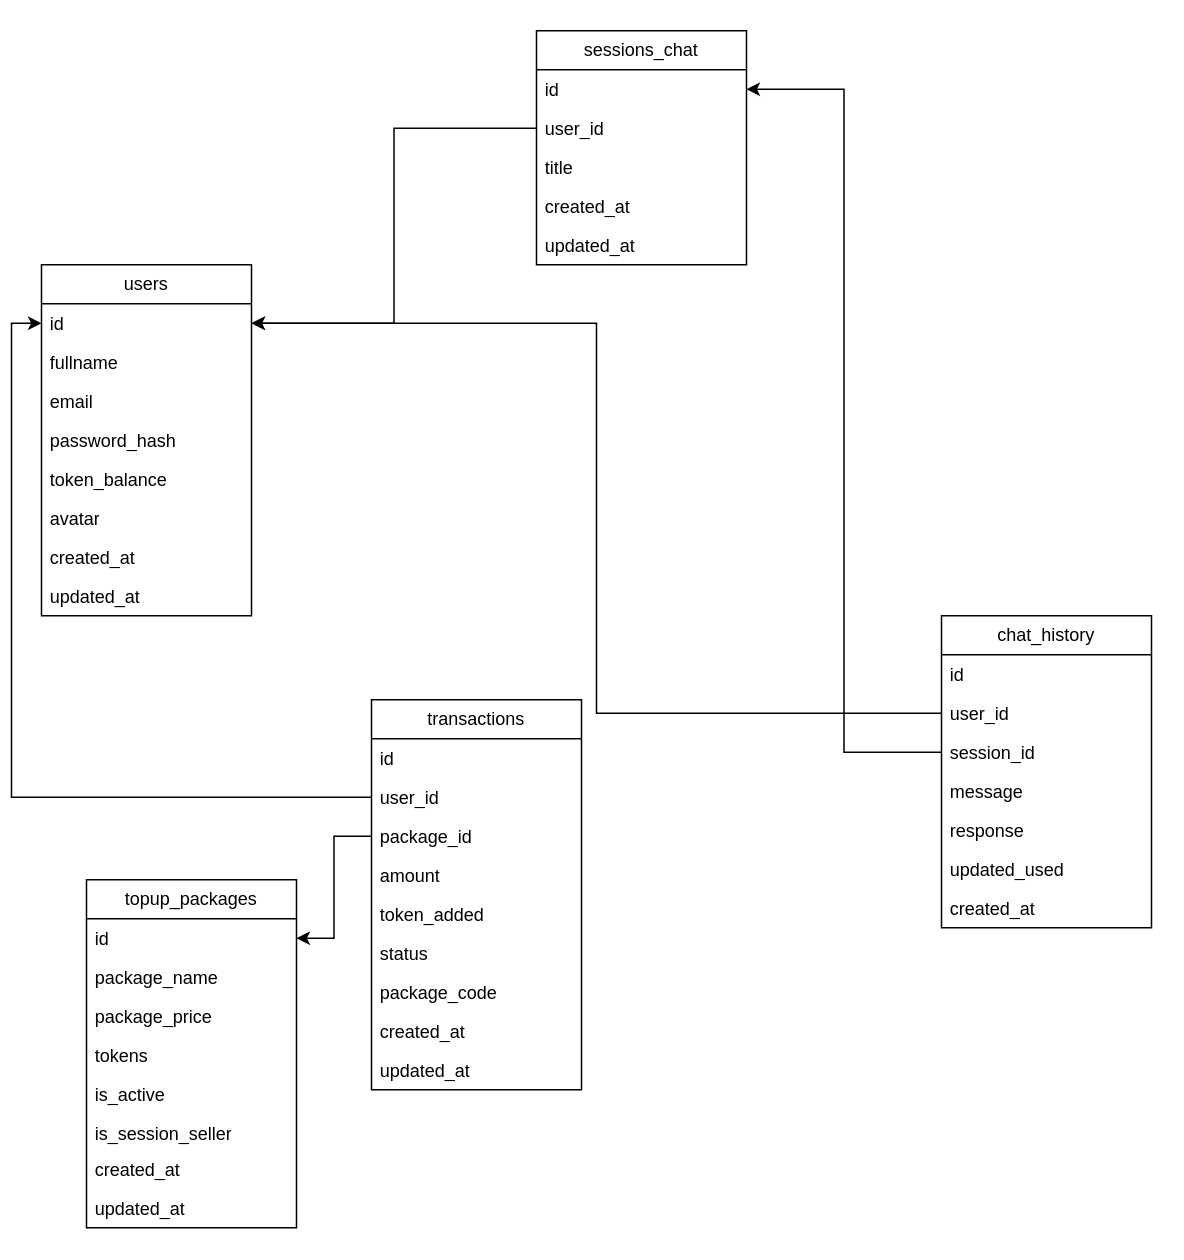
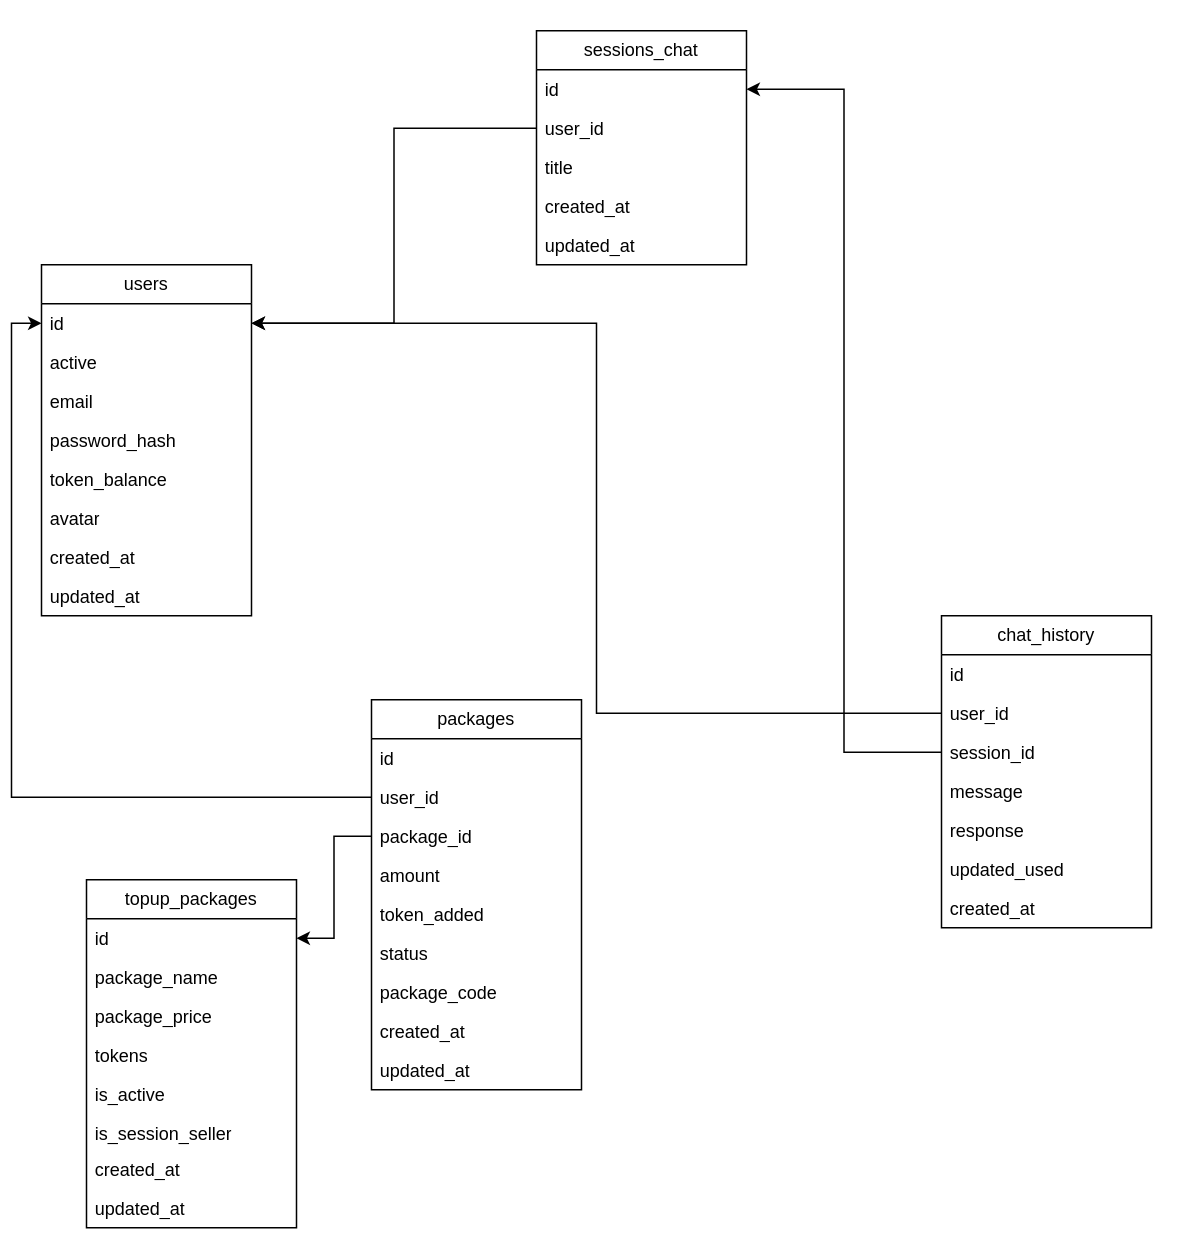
  <mxCell id="0" />
  <mxCell id="1" parent="0" />
  <mxCell id="2" value="users" style="swimlane;fontStyle=0;childLayout=stackLayout;horizontal=1;startSize=26;fillColor=none;horizontalStack=0;resizeParent=1;resizeParentMax=0;resizeLast=0;collapsible=1;marginBottom=0;whiteSpace=wrap;html=1;" parent="1" vertex="1"><mxGeometry x="20" y="176" width="140" height="234" as="geometry" /></mxCell>
  <mxCell id="3" value="id" style="text;strokeColor=none;fillColor=none;align=left;verticalAlign=top;spacingLeft=4;spacingRight=4;overflow=hidden;rotatable=0;points=[[0,0.5],[1,0.5]];portConstraint=eastwest;whiteSpace=wrap;html=1;" parent="2" vertex="1"><mxGeometry y="26" width="140" height="26" as="geometry" /></mxCell>
- <mxCell id="4" value="fullname" style="text;strokeColor=none;fillColor=none;align=left;verticalAlign=top;spacingLeft=4;spacingRight=4;overflow=hidden;rotatable=0;points=[[0,0.5],[1,0.5]];portConstraint=eastwest;whiteSpace=wrap;html=1;" vertex="1" parent="2"><mxGeometry y="52" width="140" height="26" as="geometry" /></mxCell>
+ <mxCell id="4" value="active" style="text;strokeColor=none;fillColor=none;align=left;verticalAlign=top;spacingLeft=4;spacingRight=4;overflow=hidden;rotatable=0;points=[[0,0.5],[1,0.5]];portConstraint=eastwest;whiteSpace=wrap;html=1;" vertex="1" parent="2"><mxGeometry y="52" width="140" height="26" as="geometry" /></mxCell>
  <mxCell id="5" value="email" style="text;strokeColor=none;fillColor=none;align=left;verticalAlign=top;spacingLeft=4;spacingRight=4;overflow=hidden;rotatable=0;points=[[0,0.5],[1,0.5]];portConstraint=eastwest;whiteSpace=wrap;html=1;" parent="2" vertex="1"><mxGeometry y="78" width="140" height="26" as="geometry" /></mxCell>
  <mxCell id="6" value="password_hash" style="text;strokeColor=none;fillColor=none;align=left;verticalAlign=top;spacingLeft=4;spacingRight=4;overflow=hidden;rotatable=0;points=[[0,0.5],[1,0.5]];portConstraint=eastwest;whiteSpace=wrap;html=1;" parent="2" vertex="1"><mxGeometry y="104" width="140" height="26" as="geometry" /></mxCell>
  <mxCell id="7" value="token_balance" style="text;strokeColor=none;fillColor=none;align=left;verticalAlign=top;spacingLeft=4;spacingRight=4;overflow=hidden;rotatable=0;points=[[0,0.5],[1,0.5]];portConstraint=eastwest;whiteSpace=wrap;html=1;" parent="2" vertex="1"><mxGeometry y="130" width="140" height="26" as="geometry" /></mxCell>
  <mxCell id="8" value="avatar" style="text;strokeColor=none;fillColor=none;align=left;verticalAlign=top;spacingLeft=4;spacingRight=4;overflow=hidden;rotatable=0;points=[[0,0.5],[1,0.5]];portConstraint=eastwest;whiteSpace=wrap;html=1;" vertex="1" parent="2"><mxGeometry y="156" width="140" height="26" as="geometry" /></mxCell>
  <mxCell id="9" value="created_at" style="text;strokeColor=none;fillColor=none;align=left;verticalAlign=top;spacingLeft=4;spacingRight=4;overflow=hidden;rotatable=0;points=[[0,0.5],[1,0.5]];portConstraint=eastwest;whiteSpace=wrap;html=1;" parent="2" vertex="1"><mxGeometry y="182" width="140" height="26" as="geometry" /></mxCell>
  <mxCell id="10" value="updated_at&lt;div&gt;&lt;br&gt;&lt;/div&gt;" style="text;strokeColor=none;fillColor=none;align=left;verticalAlign=top;spacingLeft=4;spacingRight=4;overflow=hidden;rotatable=0;points=[[0,0.5],[1,0.5]];portConstraint=eastwest;whiteSpace=wrap;html=1;" parent="2" vertex="1"><mxGeometry y="208" width="140" height="26" as="geometry" /></mxCell>
- <mxCell id="11" value="transactions" style="swimlane;fontStyle=0;childLayout=stackLayout;horizontal=1;startSize=26;fillColor=none;horizontalStack=0;resizeParent=1;resizeParentMax=0;resizeLast=0;collapsible=1;marginBottom=0;whiteSpace=wrap;html=1;" parent="1" vertex="1"><mxGeometry x="240" y="466" width="140" height="260" as="geometry" /></mxCell>
+ <mxCell id="11" value="packages" style="swimlane;fontStyle=0;childLayout=stackLayout;horizontal=1;startSize=26;fillColor=none;horizontalStack=0;resizeParent=1;resizeParentMax=0;resizeLast=0;collapsible=1;marginBottom=0;whiteSpace=wrap;html=1;" parent="1" vertex="1"><mxGeometry x="240" y="466" width="140" height="260" as="geometry" /></mxCell>
  <mxCell id="12" value="id" style="text;strokeColor=none;fillColor=none;align=left;verticalAlign=top;spacingLeft=4;spacingRight=4;overflow=hidden;rotatable=0;points=[[0,0.5],[1,0.5]];portConstraint=eastwest;whiteSpace=wrap;html=1;" parent="11" vertex="1"><mxGeometry y="26" width="140" height="26" as="geometry" /></mxCell>
  <mxCell id="13" value="user_id" style="text;strokeColor=none;fillColor=none;align=left;verticalAlign=top;spacingLeft=4;spacingRight=4;overflow=hidden;rotatable=0;points=[[0,0.5],[1,0.5]];portConstraint=eastwest;whiteSpace=wrap;html=1;" parent="11" vertex="1"><mxGeometry y="52" width="140" height="26" as="geometry" /></mxCell>
  <mxCell id="14" value="package_id&amp;nbsp;" style="text;strokeColor=none;fillColor=none;align=left;verticalAlign=top;spacingLeft=4;spacingRight=4;overflow=hidden;rotatable=0;points=[[0,0.5],[1,0.5]];portConstraint=eastwest;whiteSpace=wrap;html=1;" parent="11" vertex="1"><mxGeometry y="78" width="140" height="26" as="geometry" /></mxCell>
  <mxCell id="15" value="amount" style="text;strokeColor=none;fillColor=none;align=left;verticalAlign=top;spacingLeft=4;spacingRight=4;overflow=hidden;rotatable=0;points=[[0,0.5],[1,0.5]];portConstraint=eastwest;whiteSpace=wrap;html=1;" parent="11" vertex="1"><mxGeometry y="104" width="140" height="26" as="geometry" /></mxCell>
  <mxCell id="16" value="token_added" style="text;strokeColor=none;fillColor=none;align=left;verticalAlign=top;spacingLeft=4;spacingRight=4;overflow=hidden;rotatable=0;points=[[0,0.5],[1,0.5]];portConstraint=eastwest;whiteSpace=wrap;html=1;" vertex="1" parent="11"><mxGeometry y="130" width="140" height="26" as="geometry" /></mxCell>
  <mxCell id="17" value="status" style="text;strokeColor=none;fillColor=none;align=left;verticalAlign=top;spacingLeft=4;spacingRight=4;overflow=hidden;rotatable=0;points=[[0,0.5],[1,0.5]];portConstraint=eastwest;whiteSpace=wrap;html=1;" parent="11" vertex="1"><mxGeometry y="156" width="140" height="26" as="geometry" /></mxCell>
  <mxCell id="18" value="package_code" style="text;strokeColor=none;fillColor=none;align=left;verticalAlign=top;spacingLeft=4;spacingRight=4;overflow=hidden;rotatable=0;points=[[0,0.5],[1,0.5]];portConstraint=eastwest;whiteSpace=wrap;html=1;" parent="11" vertex="1"><mxGeometry y="182" width="140" height="26" as="geometry" /></mxCell>
  <mxCell id="19" value="created_at" style="text;strokeColor=none;fillColor=none;align=left;verticalAlign=top;spacingLeft=4;spacingRight=4;overflow=hidden;rotatable=0;points=[[0,0.5],[1,0.5]];portConstraint=eastwest;whiteSpace=wrap;html=1;" parent="11" vertex="1"><mxGeometry y="208" width="140" height="26" as="geometry" /></mxCell>
  <mxCell id="20" value="updated_at" style="text;strokeColor=none;fillColor=none;align=left;verticalAlign=top;spacingLeft=4;spacingRight=4;overflow=hidden;rotatable=0;points=[[0,0.5],[1,0.5]];portConstraint=eastwest;whiteSpace=wrap;html=1;" parent="11" vertex="1"><mxGeometry y="234" width="140" height="26" as="geometry" /></mxCell>
  <mxCell id="21" style="edgeStyle=orthogonalEdgeStyle;rounded=0;orthogonalLoop=1;jettySize=auto;html=1;entryX=0;entryY=0.5;entryDx=0;entryDy=0;" parent="1" source="13" target="3" edge="1"><mxGeometry relative="1" as="geometry"><mxPoint x="1010" y="246" as="targetPoint" /></mxGeometry></mxCell>
  <mxCell id="22" value="topup_packages" style="swimlane;fontStyle=0;childLayout=stackLayout;horizontal=1;startSize=26;fillColor=none;horizontalStack=0;resizeParent=1;resizeParentMax=0;resizeLast=0;collapsible=1;marginBottom=0;whiteSpace=wrap;html=1;" parent="1" vertex="1"><mxGeometry x="50" y="586" width="140" height="232" as="geometry" /></mxCell>
  <mxCell id="23" value="id" style="text;strokeColor=none;fillColor=none;align=left;verticalAlign=top;spacingLeft=4;spacingRight=4;overflow=hidden;rotatable=0;points=[[0,0.5],[1,0.5]];portConstraint=eastwest;whiteSpace=wrap;html=1;" parent="22" vertex="1"><mxGeometry y="26" width="140" height="26" as="geometry" /></mxCell>
  <mxCell id="24" value="package_name" style="text;strokeColor=none;fillColor=none;align=left;verticalAlign=top;spacingLeft=4;spacingRight=4;overflow=hidden;rotatable=0;points=[[0,0.5],[1,0.5]];portConstraint=eastwest;whiteSpace=wrap;html=1;" parent="22" vertex="1"><mxGeometry y="52" width="140" height="26" as="geometry" /></mxCell>
  <mxCell id="25" value="package_price&amp;nbsp;" style="text;strokeColor=none;fillColor=none;align=left;verticalAlign=top;spacingLeft=4;spacingRight=4;overflow=hidden;rotatable=0;points=[[0,0.5],[1,0.5]];portConstraint=eastwest;whiteSpace=wrap;html=1;" parent="22" vertex="1"><mxGeometry y="78" width="140" height="26" as="geometry" /></mxCell>
  <mxCell id="26" value="tokens" style="text;strokeColor=none;fillColor=none;align=left;verticalAlign=top;spacingLeft=4;spacingRight=4;overflow=hidden;rotatable=0;points=[[0,0.5],[1,0.5]];portConstraint=eastwest;whiteSpace=wrap;html=1;" parent="22" vertex="1"><mxGeometry y="104" width="140" height="26" as="geometry" /></mxCell>
  <mxCell id="27" value="is_active" style="text;strokeColor=none;fillColor=none;align=left;verticalAlign=top;spacingLeft=4;spacingRight=4;overflow=hidden;rotatable=0;points=[[0,0.5],[1,0.5]];portConstraint=eastwest;whiteSpace=wrap;html=1;" parent="22" vertex="1"><mxGeometry y="130" width="140" height="26" as="geometry" /></mxCell>
  <mxCell id="28" value="is_session_seller" style="text;strokeColor=none;fillColor=none;align=left;verticalAlign=top;spacingLeft=4;spacingRight=4;overflow=hidden;rotatable=0;points=[[0,0.5],[1,0.5]];portConstraint=eastwest;whiteSpace=wrap;html=1;" vertex="1" parent="22"><mxGeometry y="156" width="140" height="24" as="geometry" /></mxCell>
  <mxCell id="29" value="created_at&amp;nbsp;" style="text;strokeColor=none;fillColor=none;align=left;verticalAlign=top;spacingLeft=4;spacingRight=4;overflow=hidden;rotatable=0;points=[[0,0.5],[1,0.5]];portConstraint=eastwest;whiteSpace=wrap;html=1;" parent="22" vertex="1"><mxGeometry y="180" width="140" height="26" as="geometry" /></mxCell>
  <mxCell id="30" value="updated_at" style="text;strokeColor=none;fillColor=none;align=left;verticalAlign=top;spacingLeft=4;spacingRight=4;overflow=hidden;rotatable=0;points=[[0,0.5],[1,0.5]];portConstraint=eastwest;whiteSpace=wrap;html=1;" parent="22" vertex="1"><mxGeometry y="206" width="140" height="26" as="geometry" /></mxCell>
  <mxCell id="31" style="edgeStyle=orthogonalEdgeStyle;rounded=0;orthogonalLoop=1;jettySize=auto;html=1;" parent="1" source="14" target="23" edge="1"><mxGeometry relative="1" as="geometry" /></mxCell>
  <mxCell id="32" value="chat_history" style="swimlane;fontStyle=0;childLayout=stackLayout;horizontal=1;startSize=26;fillColor=none;horizontalStack=0;resizeParent=1;resizeParentMax=0;resizeLast=0;collapsible=1;marginBottom=0;whiteSpace=wrap;html=1;" parent="1" vertex="1"><mxGeometry x="620" y="410" width="140" height="208" as="geometry" /></mxCell>
  <mxCell id="33" value="id" style="text;strokeColor=none;fillColor=none;align=left;verticalAlign=top;spacingLeft=4;spacingRight=4;overflow=hidden;rotatable=0;points=[[0,0.5],[1,0.5]];portConstraint=eastwest;whiteSpace=wrap;html=1;" parent="32" vertex="1"><mxGeometry y="26" width="140" height="26" as="geometry" /></mxCell>
  <mxCell id="34" value="user_id&amp;nbsp;" style="text;strokeColor=none;fillColor=none;align=left;verticalAlign=top;spacingLeft=4;spacingRight=4;overflow=hidden;rotatable=0;points=[[0,0.5],[1,0.5]];portConstraint=eastwest;whiteSpace=wrap;html=1;" parent="32" vertex="1"><mxGeometry y="52" width="140" height="26" as="geometry" /></mxCell>
  <mxCell id="35" value="session_id" style="text;strokeColor=none;fillColor=none;align=left;verticalAlign=top;spacingLeft=4;spacingRight=4;overflow=hidden;rotatable=0;points=[[0,0.5],[1,0.5]];portConstraint=eastwest;whiteSpace=wrap;html=1;" parent="32" vertex="1"><mxGeometry y="78" width="140" height="26" as="geometry" /></mxCell>
  <mxCell id="36" value="message" style="text;strokeColor=none;fillColor=none;align=left;verticalAlign=top;spacingLeft=4;spacingRight=4;overflow=hidden;rotatable=0;points=[[0,0.5],[1,0.5]];portConstraint=eastwest;whiteSpace=wrap;html=1;" parent="32" vertex="1"><mxGeometry y="104" width="140" height="26" as="geometry" /></mxCell>
  <mxCell id="37" value="response" style="text;strokeColor=none;fillColor=none;align=left;verticalAlign=top;spacingLeft=4;spacingRight=4;overflow=hidden;rotatable=0;points=[[0,0.5],[1,0.5]];portConstraint=eastwest;whiteSpace=wrap;html=1;" parent="32" vertex="1"><mxGeometry y="130" width="140" height="26" as="geometry" /></mxCell>
  <mxCell id="38" value="updated_used" style="text;strokeColor=none;fillColor=none;align=left;verticalAlign=top;spacingLeft=4;spacingRight=4;overflow=hidden;rotatable=0;points=[[0,0.5],[1,0.5]];portConstraint=eastwest;whiteSpace=wrap;html=1;" parent="32" vertex="1"><mxGeometry y="156" width="140" height="26" as="geometry" /></mxCell>
  <mxCell id="39" value="created_at" style="text;strokeColor=none;fillColor=none;align=left;verticalAlign=top;spacingLeft=4;spacingRight=4;overflow=hidden;rotatable=0;points=[[0,0.5],[1,0.5]];portConstraint=eastwest;whiteSpace=wrap;html=1;" parent="32" vertex="1"><mxGeometry y="182" width="140" height="26" as="geometry" /></mxCell>
  <mxCell id="40" style="edgeStyle=orthogonalEdgeStyle;rounded=0;orthogonalLoop=1;jettySize=auto;html=1;" parent="1" source="34" target="3" edge="1"><mxGeometry relative="1" as="geometry" /></mxCell>
  <mxCell id="41" value="sessions_chat" style="swimlane;fontStyle=0;childLayout=stackLayout;horizontal=1;startSize=26;fillColor=none;horizontalStack=0;resizeParent=1;resizeParentMax=0;resizeLast=0;collapsible=1;marginBottom=0;whiteSpace=wrap;html=1;" parent="1" vertex="1"><mxGeometry x="350" y="20" width="140" height="156" as="geometry" /></mxCell>
  <mxCell id="42" value="id" style="text;strokeColor=none;fillColor=none;align=left;verticalAlign=top;spacingLeft=4;spacingRight=4;overflow=hidden;rotatable=0;points=[[0,0.5],[1,0.5]];portConstraint=eastwest;whiteSpace=wrap;html=1;" parent="41" vertex="1"><mxGeometry y="26" width="140" height="26" as="geometry" /></mxCell>
  <mxCell id="43" value="user_id" style="text;strokeColor=none;fillColor=none;align=left;verticalAlign=top;spacingLeft=4;spacingRight=4;overflow=hidden;rotatable=0;points=[[0,0.5],[1,0.5]];portConstraint=eastwest;whiteSpace=wrap;html=1;" parent="41" vertex="1"><mxGeometry y="52" width="140" height="26" as="geometry" /></mxCell>
  <mxCell id="44" value="title" style="text;strokeColor=none;fillColor=none;align=left;verticalAlign=top;spacingLeft=4;spacingRight=4;overflow=hidden;rotatable=0;points=[[0,0.5],[1,0.5]];portConstraint=eastwest;whiteSpace=wrap;html=1;" parent="41" vertex="1"><mxGeometry y="78" width="140" height="26" as="geometry" /></mxCell>
  <mxCell id="45" value="created_at" style="text;strokeColor=none;fillColor=none;align=left;verticalAlign=top;spacingLeft=4;spacingRight=4;overflow=hidden;rotatable=0;points=[[0,0.5],[1,0.5]];portConstraint=eastwest;whiteSpace=wrap;html=1;" parent="41" vertex="1"><mxGeometry y="104" width="140" height="26" as="geometry" /></mxCell>
  <mxCell id="46" value="updated_at" style="text;strokeColor=none;fillColor=none;align=left;verticalAlign=top;spacingLeft=4;spacingRight=4;overflow=hidden;rotatable=0;points=[[0,0.5],[1,0.5]];portConstraint=eastwest;whiteSpace=wrap;html=1;" vertex="1" parent="41"><mxGeometry y="130" width="140" height="26" as="geometry" /></mxCell>
  <mxCell id="47" style="edgeStyle=orthogonalEdgeStyle;rounded=0;orthogonalLoop=1;jettySize=auto;html=1;" parent="1" source="43" target="3" edge="1"><mxGeometry relative="1" as="geometry" /></mxCell>
  <mxCell id="48" style="edgeStyle=orthogonalEdgeStyle;rounded=0;orthogonalLoop=1;jettySize=auto;html=1;" edge="1" parent="1" source="35" target="42"><mxGeometry relative="1" as="geometry" /></mxCell>
